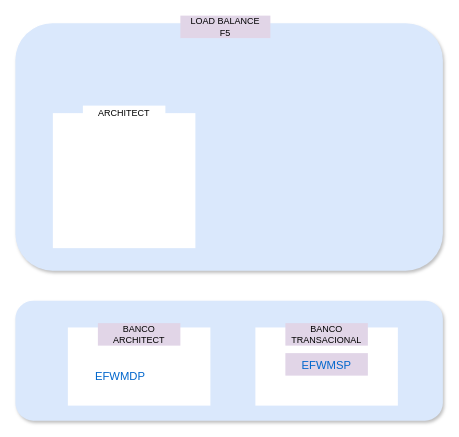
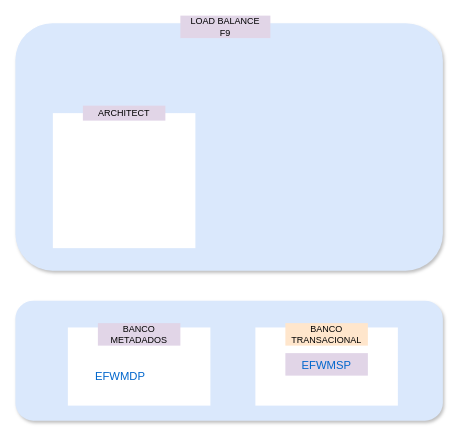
  <mxCell id="0" />
  <mxCell id="1" parent="0" />
  <mxCell id="2" value="" style="rounded=1;whiteSpace=wrap;html=1;fillColor=#dae8fc;strokeColor=none;shadow=1;glass=0;comic=0;" vertex="1" parent="1"><mxGeometry x="20" y="30" width="570" height="330" as="geometry" /></mxCell>
- <mxCell id="3" value="LOAD BALANCE&lt;br&gt;F5" style="rounded=0;whiteSpace=wrap;html=1;shadow=0;glass=0;comic=0;fillColor=#e1d5e7;strokeColor=none;" vertex="1" parent="1"><mxGeometry x="240" y="20" width="120" height="30" as="geometry" /></mxCell>
+ <mxCell id="3" value="LOAD BALANCE&lt;br&gt;F9" style="rounded=0;whiteSpace=wrap;html=1;shadow=0;glass=0;comic=0;fillColor=#e1d5e7;strokeColor=none;" vertex="1" parent="1"><mxGeometry x="240" y="20" width="120" height="30" as="geometry" /></mxCell>
  <mxCell id="4" value="" style="group" vertex="1" connectable="0" parent="1"><mxGeometry x="70" y="140" width="190" height="190" as="geometry" /></mxCell>
  <mxCell id="5" value="" style="rounded=0;whiteSpace=wrap;html=1;shadow=0;glass=0;comic=0;gradientColor=#ffffff;fillColor=#ffffff;strokeColor=none;" vertex="1" parent="4"><mxGeometry y="10" width="190" height="180" as="geometry" /></mxCell>
- <mxCell id="6" value="ARCHITECT" style="rounded=0;whiteSpace=wrap;html=1;shadow=0;glass=0;comic=0;fillColor=#ffffff;strokeColor=none;" vertex="1" parent="4"><mxGeometry x="40" width="110" height="20" as="geometry" /></mxCell>
+ <mxCell id="6" value="ARCHITECT" style="rounded=0;whiteSpace=wrap;html=1;shadow=0;glass=0;comic=0;fillColor=#e1d5e7;strokeColor=none;" vertex="1" parent="4"><mxGeometry x="40" width="110" height="20" as="geometry" /></mxCell>
  <mxCell id="7" value="" style="rounded=1;whiteSpace=wrap;html=1;fillColor=#dae8fc;strokeColor=none;shadow=1;glass=0;comic=0;" vertex="1" parent="1"><mxGeometry x="20" y="400" width="570" height="160" as="geometry" /></mxCell>
  <mxCell id="8" value="" style="group" vertex="1" connectable="0" parent="1"><mxGeometry x="90" y="430" width="190" height="110" as="geometry" /></mxCell>
  <mxCell id="9" value="" style="rounded=0;whiteSpace=wrap;html=1;shadow=0;glass=0;comic=0;gradientColor=#ffffff;fillColor=#ffffff;strokeColor=none;" vertex="1" parent="8"><mxGeometry y="5.789" width="190" height="104.211" as="geometry" /></mxCell>
- <mxCell id="10" value="BANCO ARCHITECT" style="rounded=0;whiteSpace=wrap;html=1;shadow=0;glass=0;comic=0;fillColor=#e1d5e7;strokeColor=none;" vertex="1" parent="8"><mxGeometry x="40" width="110" height="30" as="geometry" /></mxCell>
+ <mxCell id="10" value="BANCO METADADOS" style="rounded=0;whiteSpace=wrap;html=1;shadow=0;glass=0;comic=0;fillColor=#e1d5e7;strokeColor=none;" vertex="1" parent="8"><mxGeometry x="40" width="110" height="30" as="geometry" /></mxCell>
  <mxCell id="11" value="&lt;span style=&quot;font-size: 15px&quot;&gt;EFWMDP&lt;/span&gt;" style="rounded=0;whiteSpace=wrap;html=1;shadow=0;glass=0;comic=0;strokeColor=none;fontColor=#0066CC;" vertex="1" parent="8"><mxGeometry x="15" y="55" width="110" height="30" as="geometry" /></mxCell>
  <mxCell id="12" value="" style="group" vertex="1" connectable="0" parent="1"><mxGeometry x="340" y="430" width="190" height="110" as="geometry" /></mxCell>
  <mxCell id="13" value="" style="rounded=0;whiteSpace=wrap;html=1;shadow=0;glass=0;comic=0;gradientColor=#ffffff;fillColor=#ffffff;strokeColor=none;" vertex="1" parent="12"><mxGeometry y="5.789" width="190" height="104.211" as="geometry" /></mxCell>
- <mxCell id="14" value="BANCO TRANSACIONAL" style="rounded=0;whiteSpace=wrap;html=1;shadow=0;glass=0;comic=0;fillColor=#e1d5e7;strokeColor=none;" vertex="1" parent="12"><mxGeometry x="40" width="110" height="30" as="geometry" /></mxCell>
+ <mxCell id="14" value="BANCO TRANSACIONAL" style="rounded=0;whiteSpace=wrap;html=1;shadow=0;glass=0;comic=0;fillColor=#ffe6cc;strokeColor=none;" vertex="1" parent="12"><mxGeometry x="40" width="110" height="30" as="geometry" /></mxCell>
  <mxCell id="15" value="&lt;span style=&quot;font-size: 15px&quot;&gt;EFWMSP&lt;/span&gt;" style="rounded=0;whiteSpace=wrap;html=1;shadow=0;glass=0;comic=0;strokeColor=none;fontColor=#0066CC;fillColor=#e1d5e7;" vertex="1" parent="12"><mxGeometry x="40" y="40" width="110" height="30" as="geometry" /></mxCell>
